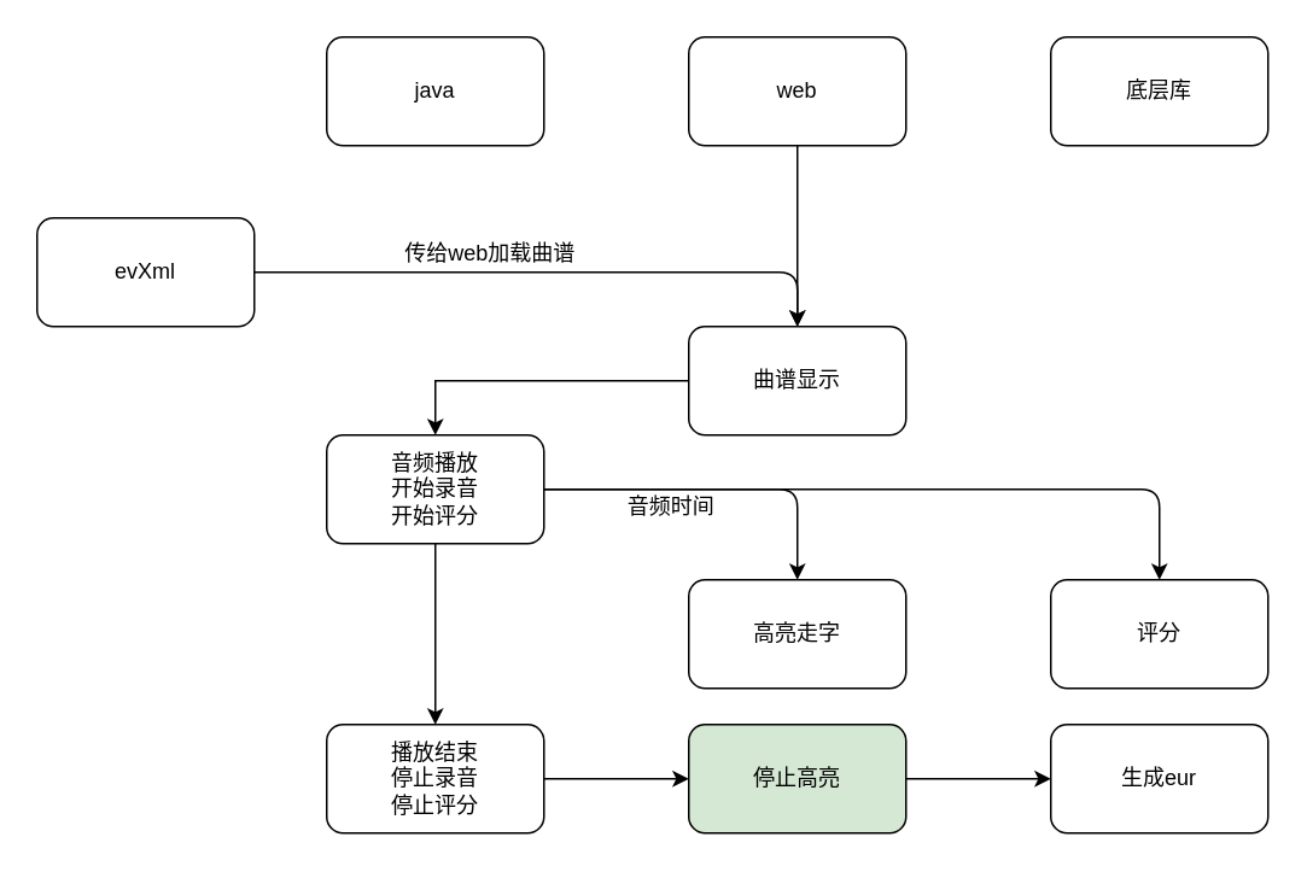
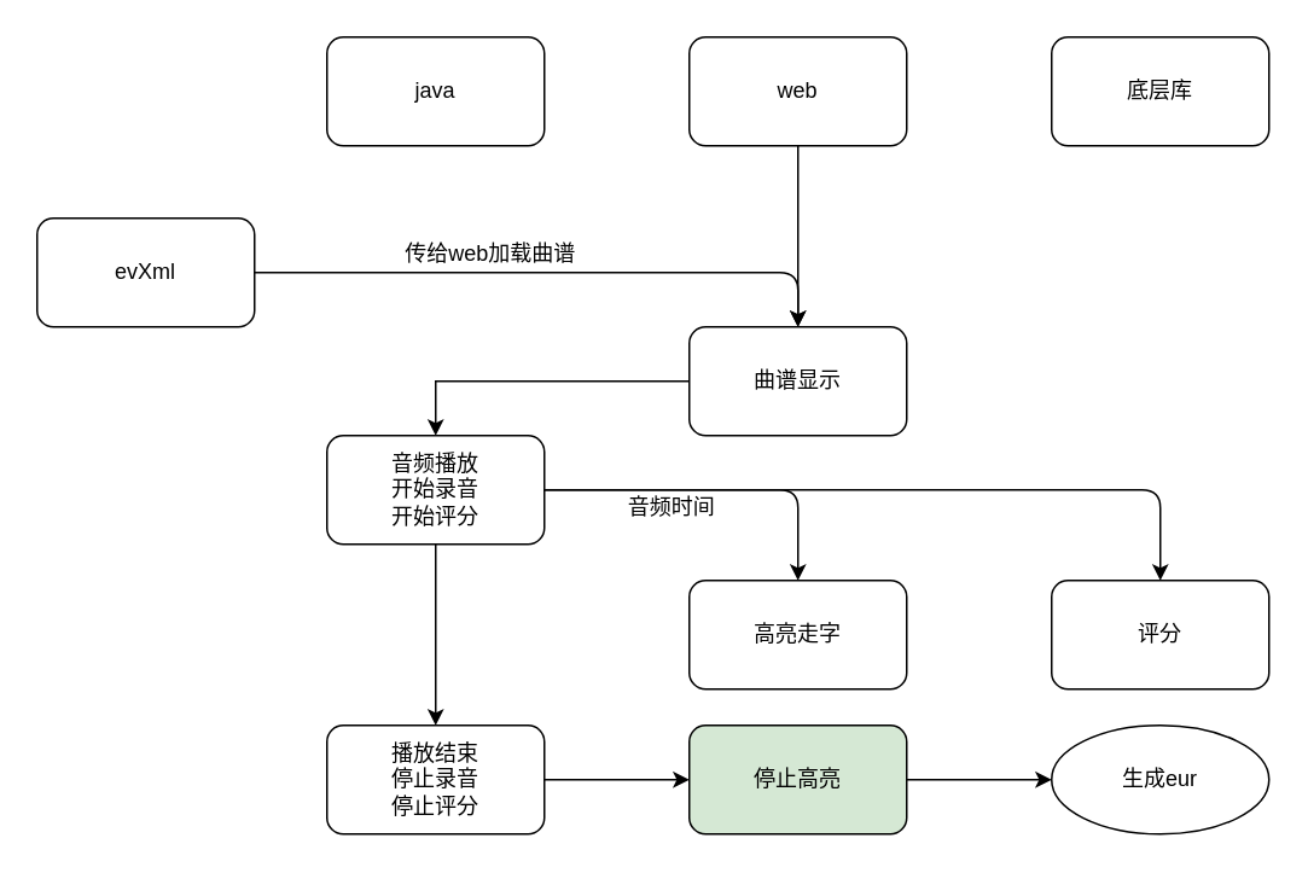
  <mxCell id="0" />
  <mxCell id="1" parent="0" />
  <mxCell id="2" value="web" style="rounded=1;whiteSpace=wrap;html=1;" vertex="1" parent="1"><mxGeometry x="380" y="20" width="120" height="60" as="geometry" /></mxCell>
  <mxCell id="3" value="底层库" style="rounded=1;whiteSpace=wrap;html=1;" vertex="1" parent="1"><mxGeometry x="580" y="20" width="120" height="60" as="geometry" /></mxCell>
  <mxCell id="4" value="java" style="rounded=1;whiteSpace=wrap;html=1;" vertex="1" parent="1"><mxGeometry x="180" y="20" width="120" height="60" as="geometry" /></mxCell>
  <mxCell id="5" value="evXml" style="rounded=1;whiteSpace=wrap;html=1;" vertex="1" parent="1"><mxGeometry y="120" width="120" height="60" as="geometry" x="20" /></mxCell>
  <mxCell id="6" value="" style="edgeStyle=orthogonalEdgeStyle;rounded=0;orthogonalLoop=1;jettySize=auto;html=1;entryX=0.5;entryY=0;entryDx=0;entryDy=0;" edge="1" parent="1" source="7" target="12"><mxGeometry relative="1" as="geometry" /></mxCell>
  <mxCell id="7" value="曲谱显示" style="rounded=1;whiteSpace=wrap;html=1;" vertex="1" parent="1"><mxGeometry x="380" y="180" width="120" height="60" as="geometry" /></mxCell>
  <mxCell id="8" value="" style="endArrow=classic;html=1;exitX=1;exitY=0.5;exitDx=0;exitDy=0;entryX=0.5;entryY=0;entryDx=0;entryDy=0;" edge="1" parent="1" source="5" target="7"><mxGeometry width="50" height="50" relative="1" as="geometry"><mxPoint x="220" y="160" as="sourcePoint" /><mxPoint x="270" y="110" as="targetPoint" /><Array as="points"><mxPoint x="440" y="150" /></Array></mxGeometry></mxCell>
  <mxCell id="9" value="" style="endArrow=classic;html=1;exitX=0.5;exitY=1;exitDx=0;exitDy=0;entryX=0.5;entryY=0;entryDx=0;entryDy=0;" edge="1" parent="1" source="2" target="7"><mxGeometry width="50" height="50" relative="1" as="geometry"><mxPoint x="410" y="290" as="sourcePoint" /><mxPoint x="460" y="240" as="targetPoint" /></mxGeometry></mxCell>
  <mxCell id="10" value="传给web加载曲谱" style="text;html=1;align=center;verticalAlign=middle;resizable=0;points=[];autosize=1;" vertex="1" parent="1"><mxGeometry x="215" y="130" width="110" height="20" as="geometry" /></mxCell>
  <mxCell id="11" value="" style="edgeStyle=orthogonalEdgeStyle;rounded=0;orthogonalLoop=1;jettySize=auto;html=1;" edge="1" parent="1" source="12" target="15"><mxGeometry relative="1" as="geometry" /></mxCell>
  <mxCell id="12" value="音频播放&lt;br&gt;开始录音&lt;br&gt;开始评分" style="rounded=1;whiteSpace=wrap;html=1;" vertex="1" parent="1"><mxGeometry x="180" y="240" width="120" height="60" as="geometry" /></mxCell>
  <mxCell id="13" value="评分" style="rounded=1;whiteSpace=wrap;html=1;" vertex="1" parent="1"><mxGeometry x="580" y="320" width="120" height="60" as="geometry" /></mxCell>
  <mxCell id="14" value="" style="edgeStyle=orthogonalEdgeStyle;rounded=0;orthogonalLoop=1;jettySize=auto;html=1;" edge="1" parent="1" source="15" target="21"><mxGeometry relative="1" as="geometry" /></mxCell>
  <mxCell id="15" value="播放结束&lt;br&gt;停止录音&lt;br&gt;停止评分" style="rounded=1;whiteSpace=wrap;html=1;" vertex="1" parent="1"><mxGeometry x="180" y="400" width="120" height="60" as="geometry" /></mxCell>
  <mxCell id="16" value="高亮走字" style="rounded=1;whiteSpace=wrap;html=1;" vertex="1" parent="1"><mxGeometry x="380" y="320" width="120" height="60" as="geometry" /></mxCell>
  <mxCell id="17" value="" style="endArrow=classic;html=1;exitX=1;exitY=0.5;exitDx=0;exitDy=0;entryX=0.5;entryY=0;entryDx=0;entryDy=0;" edge="1" parent="1" source="12" target="16"><mxGeometry width="50" height="50" relative="1" as="geometry"><mxPoint x="410" y="290" as="sourcePoint" /><mxPoint x="460" y="240" as="targetPoint" /><Array as="points"><mxPoint x="440" y="270" /></Array></mxGeometry></mxCell>
  <mxCell id="18" value="" style="endArrow=classic;html=1;exitX=1;exitY=0.5;exitDx=0;exitDy=0;entryX=0.5;entryY=0;entryDx=0;entryDy=0;" edge="1" parent="1" source="12" target="13"><mxGeometry width="50" height="50" relative="1" as="geometry"><mxPoint x="410" y="290" as="sourcePoint" /><mxPoint x="460" y="240" as="targetPoint" /><Array as="points"><mxPoint x="640" y="270" /></Array></mxGeometry></mxCell>
  <mxCell id="19" value="音频时间" style="text;html=1;align=center;verticalAlign=middle;resizable=0;points=[];autosize=1;" vertex="1" parent="1"><mxGeometry x="340" y="270" width="60" height="20" as="geometry" /></mxCell>
  <mxCell id="20" value="" style="edgeStyle=orthogonalEdgeStyle;rounded=0;orthogonalLoop=1;jettySize=auto;html=1;" edge="1" parent="1" source="21" target="22"><mxGeometry relative="1" as="geometry" /></mxCell>
  <mxCell id="21" value="停止高亮" style="rounded=1;whiteSpace=wrap;html=1;fillColor=#d5e8d4;" vertex="1" parent="1"><mxGeometry x="380" y="400" width="120" height="60" as="geometry" /></mxCell>
- <mxCell id="22" value="生成eur" style="whiteSpace=wrap;html=1;rounded=1;" vertex="1" parent="1"><mxGeometry x="580" y="400" width="120" height="60" as="geometry" /></mxCell>
+ <mxCell id="22" value="生成eur" style="ellipse;whiteSpace=wrap;html=1;" vertex="1" parent="1"><mxGeometry x="580" y="400" width="120" height="60" as="geometry" /></mxCell>
